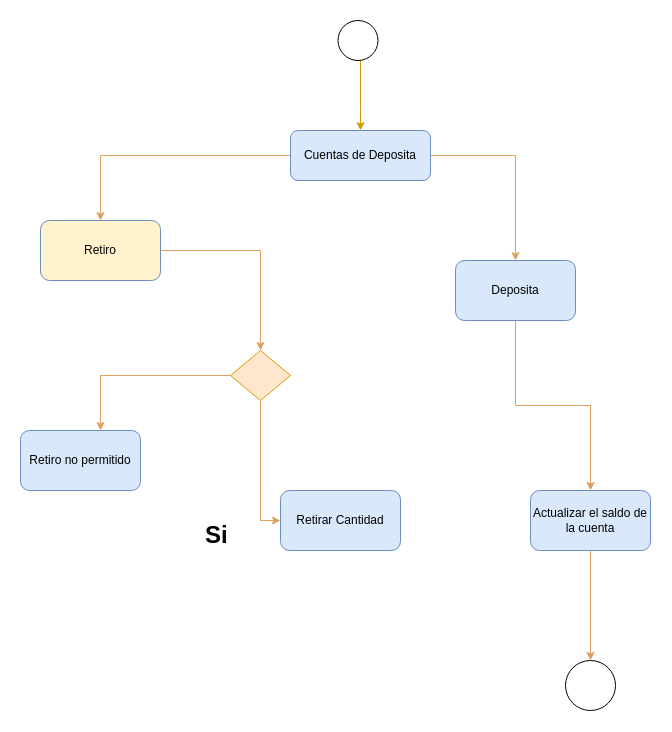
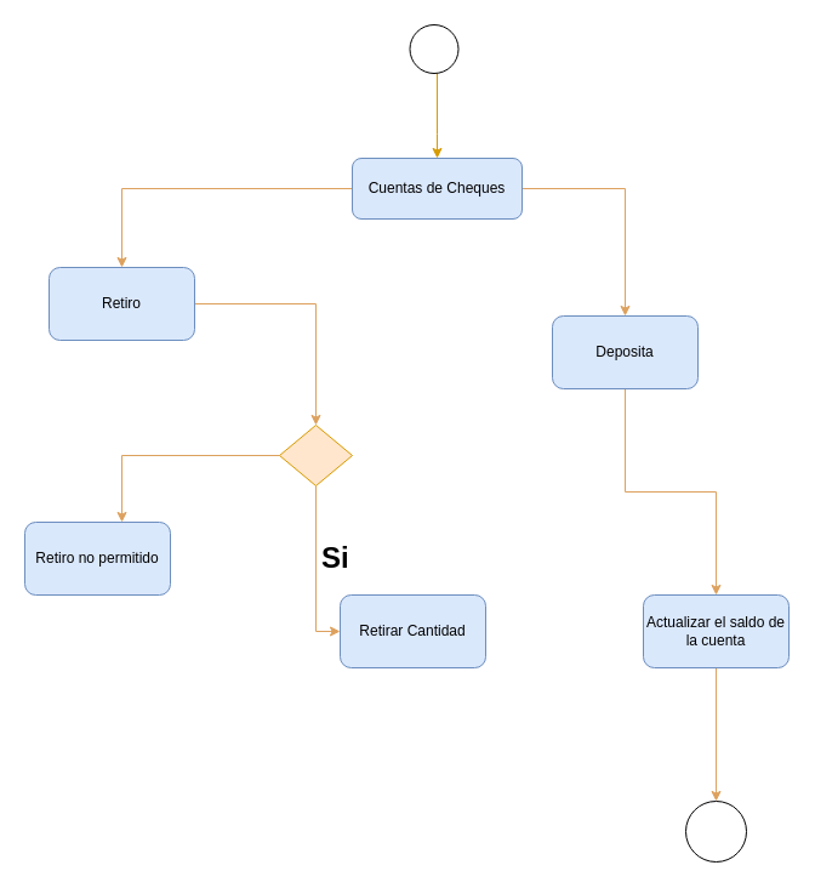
  <mxCell id="0" />
  <mxCell id="1" parent="0" />
  <mxCell id="2" value="" style="edgeStyle=orthogonalEdgeStyle;rounded=0;orthogonalLoop=1;jettySize=auto;html=1;strokeColor=#d79b00;fontColor=#FEFAE0;fillColor=#ffe6cc;strokeWidth=1;" edge="1" parent="1" source="3" target="6"><mxGeometry relative="1" as="geometry"><Array as="points"><mxPoint x="360" y="110" /><mxPoint x="360" y="110" /></Array></mxGeometry></mxCell>
  <mxCell id="3" value="" style="ellipse;whiteSpace=wrap;html=1;aspect=fixed;labelBackgroundColor=none;" vertex="1" parent="1"><mxGeometry x="337.5" y="20" width="40" height="40" as="geometry" /></mxCell>
  <mxCell id="4" style="edgeStyle=orthogonalEdgeStyle;rounded=0;orthogonalLoop=1;jettySize=auto;html=1;entryX=0.5;entryY=0;entryDx=0;entryDy=0;strokeColor=#DDA15E;fontColor=#FEFAE0;fillColor=#BC6C25;" edge="1" parent="1" source="6" target="8"><mxGeometry relative="1" as="geometry" /></mxCell>
  <mxCell id="5" style="edgeStyle=orthogonalEdgeStyle;rounded=0;orthogonalLoop=1;jettySize=auto;html=1;entryX=0.5;entryY=0;entryDx=0;entryDy=0;strokeColor=#DDA15E;fontColor=#FEFAE0;fillColor=#BC6C25;" edge="1" parent="1" source="6" target="10"><mxGeometry relative="1" as="geometry" /></mxCell>
- <mxCell id="6" value="Cuentas de Deposita" style="rounded=1;whiteSpace=wrap;html=1;strokeColor=#6c8ebf;fillColor=#dae8fc;" vertex="1" parent="1"><mxGeometry x="290" y="130" width="140" height="50" as="geometry" /></mxCell>
+ <mxCell id="6" value="Cuentas de Cheques" style="rounded=1;whiteSpace=wrap;html=1;strokeColor=#6c8ebf;fillColor=#dae8fc;" vertex="1" parent="1"><mxGeometry x="290" y="130" width="140" height="50" as="geometry" /></mxCell>
  <mxCell id="7" style="edgeStyle=orthogonalEdgeStyle;rounded=0;orthogonalLoop=1;jettySize=auto;html=1;strokeColor=#DDA15E;fontColor=#FEFAE0;fillColor=#BC6C25;entryX=0.5;entryY=0;entryDx=0;entryDy=0;" edge="1" parent="1" source="8" target="17"><mxGeometry relative="1" as="geometry"><mxPoint x="100" y="310" as="targetPoint" /></mxGeometry></mxCell>
- <mxCell id="8" value="Retiro" style="rounded=1;whiteSpace=wrap;html=1;strokeColor=#6c8ebf;fillColor=#fff2cc;" vertex="1" parent="1"><mxGeometry x="40" y="220" width="120" height="60" as="geometry" /></mxCell>
+ <mxCell id="8" value="Retiro" style="rounded=1;whiteSpace=wrap;html=1;strokeColor=#6c8ebf;fillColor=#dae8fc;" vertex="1" parent="1"><mxGeometry x="40" y="220" width="120" height="60" as="geometry" /></mxCell>
  <mxCell id="9" style="edgeStyle=orthogonalEdgeStyle;rounded=0;orthogonalLoop=1;jettySize=auto;html=1;entryX=0.5;entryY=0;entryDx=0;entryDy=0;strokeColor=#DDA15E;fontColor=#FEFAE0;fillColor=#BC6C25;" edge="1" parent="1" source="10" target="14"><mxGeometry relative="1" as="geometry" /></mxCell>
  <mxCell id="10" value="Deposita" style="rounded=1;whiteSpace=wrap;html=1;strokeColor=#6c8ebf;fillColor=#dae8fc;" vertex="1" parent="1"><mxGeometry x="455" y="260" width="120" height="60" as="geometry" /></mxCell>
  <mxCell id="11" value="Retiro no permitido" style="rounded=1;whiteSpace=wrap;html=1;strokeColor=#6c8ebf;fillColor=#dae8fc;" vertex="1" parent="1"><mxGeometry x="20" y="430" width="120" height="60" as="geometry" /></mxCell>
  <mxCell id="12" value="Retirar Cantidad" style="rounded=1;whiteSpace=wrap;html=1;strokeColor=#6c8ebf;fillColor=#dae8fc;" vertex="1" parent="1"><mxGeometry x="280" y="490" width="120" height="60" as="geometry" /></mxCell>
  <mxCell id="13" style="edgeStyle=orthogonalEdgeStyle;rounded=0;orthogonalLoop=1;jettySize=auto;html=1;entryX=0.5;entryY=0;entryDx=0;entryDy=0;strokeColor=#DDA15E;fontColor=#FEFAE0;fillColor=#BC6C25;" edge="1" parent="1" source="14" target="18"><mxGeometry relative="1" as="geometry" /></mxCell>
  <mxCell id="14" value="Actualizar el saldo de la cuenta" style="rounded=1;whiteSpace=wrap;html=1;strokeColor=#6c8ebf;fillColor=#dae8fc;" vertex="1" parent="1"><mxGeometry x="530" y="490" width="120" height="60" as="geometry" /></mxCell>
  <mxCell id="15" style="edgeStyle=orthogonalEdgeStyle;rounded=0;orthogonalLoop=1;jettySize=auto;html=1;entryX=0;entryY=0.5;entryDx=0;entryDy=0;strokeColor=#DDA15E;fontColor=#FEFAE0;fillColor=#BC6C25;" edge="1" parent="1" source="17" target="12"><mxGeometry relative="1" as="geometry" /></mxCell>
  <mxCell id="16" style="edgeStyle=orthogonalEdgeStyle;rounded=0;orthogonalLoop=1;jettySize=auto;html=1;entryX=0.667;entryY=0;entryDx=0;entryDy=0;entryPerimeter=0;strokeColor=#DDA15E;fontColor=#FEFAE0;fillColor=#BC6C25;" edge="1" parent="1" source="17" target="11"><mxGeometry relative="1" as="geometry" /></mxCell>
  <mxCell id="17" value="" style="rhombus;whiteSpace=wrap;html=1;strokeColor=#d79b00;fillColor=#ffe6cc;" vertex="1" parent="1"><mxGeometry x="230" y="350" width="60" height="50" as="geometry" /></mxCell>
  <mxCell id="18" value="" style="ellipse;whiteSpace=wrap;html=1;aspect=fixed;" vertex="1" parent="1"><mxGeometry x="565" y="660" width="50" height="50" as="geometry" /></mxCell>
- <mxCell id="19" value="&lt;h1&gt;&lt;font color=&quot;#000000&quot;&gt;Si&lt;/font&gt;&lt;/h1&gt;" style="text;html=1;strokeColor=none;fillColor=none;spacing=5;spacingTop=-20;whiteSpace=wrap;overflow=hidden;rounded=0;fontColor=#FEFAE0;" vertex="1" parent="1"><mxGeometry x="200" y="515" width="30" height="30" as="geometry" /></mxCell>
+ <mxCell id="19" value="&lt;h1&gt;&lt;font color=&quot;#000000&quot;&gt;Si&lt;/font&gt;&lt;/h1&gt;" style="text;html=1;strokeColor=none;fillColor=none;spacing=5;spacingTop=-20;whiteSpace=wrap;overflow=hidden;rounded=0;fontColor=#FEFAE0;" vertex="1" parent="1"><mxGeometry x="260" y="440" width="30" height="30" as="geometry" /></mxCell>
